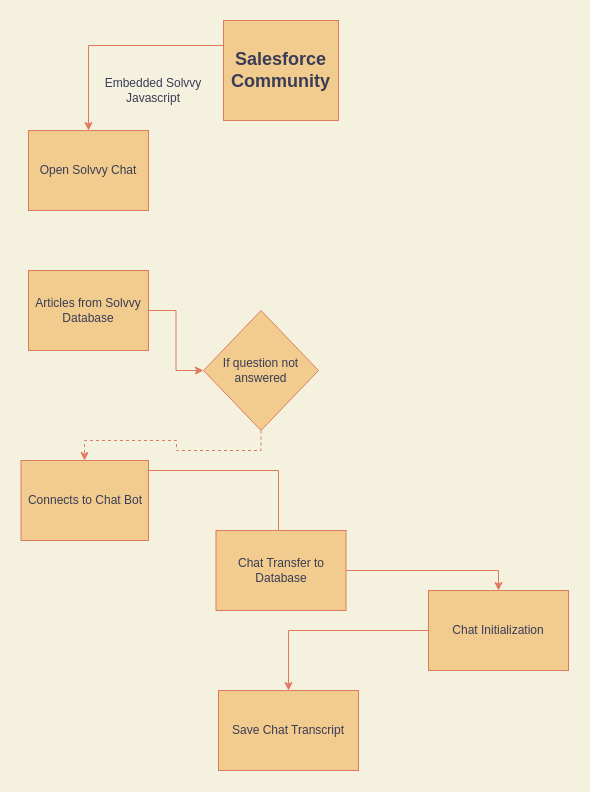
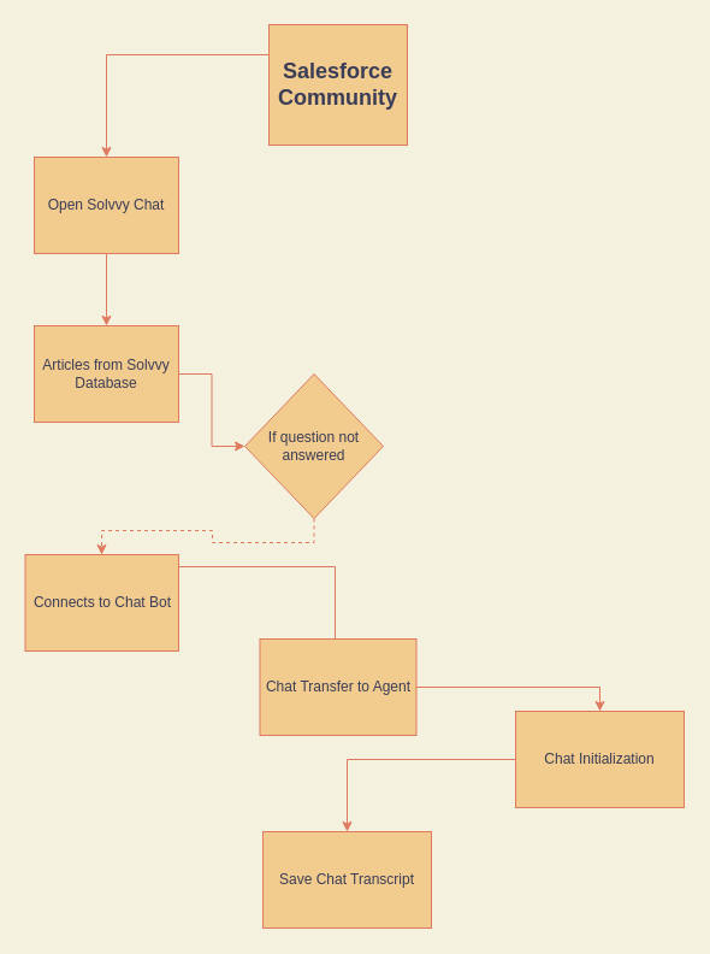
  <mxCell id="0" />
  <mxCell id="1" parent="0" />
  <mxCell id="2" style="edgeStyle=orthogonalEdgeStyle;rounded=0;orthogonalLoop=1;jettySize=auto;html=1;exitX=0;exitY=0.25;exitDx=0;exitDy=0;entryX=0.5;entryY=0;entryDx=0;entryDy=0;labelBackgroundColor=#F4F1DE;strokeColor=#E07A5F;fontColor=#393C56;" edge="1" parent="1" source="3" target="4"><mxGeometry relative="1" as="geometry" /></mxCell>
  <mxCell id="3" value="&lt;h2&gt;Salesforce Community&lt;/h2&gt;" style="rounded=0;whiteSpace=wrap;html=1;fillColor=#F2CC8F;strokeColor=#E07A5F;fontColor=#393C56;" vertex="1" parent="1"><mxGeometry x="223" y="20" width="115" height="100" as="geometry" /></mxCell>
  <mxCell id="4" value="Open Solvvy Chat" style="rounded=0;whiteSpace=wrap;html=1;fillColor=#F2CC8F;strokeColor=#E07A5F;fontColor=#393C56;" vertex="1" parent="1"><mxGeometry x="28" y="130" width="120" height="80" as="geometry" /></mxCell>
  <mxCell id="5" style="edgeStyle=orthogonalEdgeStyle;rounded=0;orthogonalLoop=1;jettySize=auto;html=1;exitX=1;exitY=0.5;exitDx=0;exitDy=0;labelBackgroundColor=#F4F1DE;strokeColor=#E07A5F;fontColor=#393C56;" edge="1" parent="1" source="13" target="6"><mxGeometry relative="1" as="geometry"><mxPoint x="256" y="340" as="targetPoint" /></mxGeometry></mxCell>
  <mxCell id="6" value="If question not answered" style="rhombus;whiteSpace=wrap;html=1;fillColor=#F2CC8F;strokeColor=#E07A5F;fontColor=#393C56;" vertex="1" parent="1"><mxGeometry x="203" y="310" width="115" height="120" as="geometry" /></mxCell>
  <mxCell id="7" style="edgeStyle=orthogonalEdgeStyle;rounded=0;orthogonalLoop=1;jettySize=auto;html=1;exitX=1;exitY=0.5;exitDx=0;exitDy=0;labelBackgroundColor=#F4F1DE;strokeColor=#E07A5F;fontColor=#393C56;entryX=0.25;entryY=0;entryDx=0;entryDy=0;" edge="1" parent="1" source="15" target="9"><mxGeometry relative="1" as="geometry"><mxPoint x="418" y="560" as="targetPoint" /><Array as="points"><mxPoint x="148" y="470" /><mxPoint x="278" y="470" /><mxPoint x="278" y="560" /><mxPoint x="248" y="560" /></Array></mxGeometry></mxCell>
  <mxCell id="8" style="edgeStyle=orthogonalEdgeStyle;rounded=0;orthogonalLoop=1;jettySize=auto;html=1;exitX=1;exitY=0.5;exitDx=0;exitDy=0;entryX=0.5;entryY=0;entryDx=0;entryDy=0;labelBackgroundColor=#F4F1DE;strokeColor=#E07A5F;fontColor=#393C56;" edge="1" parent="1" source="9" target="11"><mxGeometry relative="1" as="geometry" /></mxCell>
- <mxCell id="9" value="Chat Transfer to Database" style="rounded=0;whiteSpace=wrap;html=1;fillColor=#F2CC8F;strokeColor=#E07A5F;fontColor=#393C56;" vertex="1" parent="1"><mxGeometry x="215.5" y="530" width="130" height="80" as="geometry" /></mxCell>
+ <mxCell id="9" value="Chat Transfer to Agent" style="rounded=0;whiteSpace=wrap;html=1;fillColor=#F2CC8F;strokeColor=#E07A5F;fontColor=#393C56;" vertex="1" parent="1"><mxGeometry x="215.5" y="530" width="130" height="80" as="geometry" /></mxCell>
  <mxCell id="10" style="edgeStyle=orthogonalEdgeStyle;rounded=0;orthogonalLoop=1;jettySize=auto;html=1;entryX=0.5;entryY=0;entryDx=0;entryDy=0;labelBackgroundColor=#F4F1DE;strokeColor=#E07A5F;fontColor=#393C56;" edge="1" parent="1" source="11" target="12"><mxGeometry relative="1" as="geometry" /></mxCell>
  <mxCell id="11" value="Chat Initialization" style="rounded=0;whiteSpace=wrap;html=1;fillColor=#F2CC8F;strokeColor=#E07A5F;fontColor=#393C56;" vertex="1" parent="1"><mxGeometry x="428" y="590" width="140" height="80" as="geometry" /></mxCell>
  <mxCell id="12" value="Save&amp;nbsp;Chat Transcript" style="rounded=0;whiteSpace=wrap;html=1;fillColor=#F2CC8F;strokeColor=#E07A5F;fontColor=#393C56;" vertex="1" parent="1"><mxGeometry x="218" y="690" width="140" height="80" as="geometry" /></mxCell>
  <mxCell id="13" value="Articles from Solvvy Database" style="rounded=0;whiteSpace=wrap;html=1;fillColor=#F2CC8F;strokeColor=#E07A5F;fontColor=#393C56;" vertex="1" parent="1"><mxGeometry x="28" y="270" width="120" height="80" as="geometry" /></mxCell>
+ <mxCell id="14" style="edgeStyle=orthogonalEdgeStyle;rounded=0;orthogonalLoop=1;jettySize=auto;html=1;exitX=0.5;exitY=1;exitDx=0;exitDy=0;labelBackgroundColor=#F4F1DE;strokeColor=#E07A5F;fontColor=#393C56;" edge="1" parent="1" source="4" target="13"><mxGeometry relative="1" as="geometry"><mxPoint x="48" y="410" as="targetPoint" /><mxPoint x="88" y="210" as="sourcePoint" /></mxGeometry></mxCell>
  <mxCell id="15" value="Connects to Chat Bot" style="rounded=0;whiteSpace=wrap;html=1;fillColor=#F2CC8F;strokeColor=#E07A5F;fontColor=#393C56;" vertex="1" parent="1"><mxGeometry x="20.5" y="460" width="127.5" height="80" as="geometry" /></mxCell>
  <mxCell id="16" style="edgeStyle=orthogonalEdgeStyle;rounded=0;orthogonalLoop=1;jettySize=auto;html=1;exitX=0.5;exitY=1;exitDx=0;exitDy=0;labelBackgroundColor=#F4F1DE;strokeColor=#E07A5F;fontColor=#393C56;dashed=1;" edge="1" parent="1" source="6" target="15"><mxGeometry relative="1" as="geometry"><mxPoint x="256" y="580" as="targetPoint" /><mxPoint x="255.5" y="430" as="sourcePoint" /><Array as="points"><mxPoint x="261" y="450" /><mxPoint x="176" y="450" /><mxPoint x="176" y="440" /><mxPoint x="84" y="440" /></Array></mxGeometry></mxCell>
- <mxCell id="17" value="Embedded Solvvy Javascript" style="text;html=1;strokeColor=none;fillColor=none;align=center;verticalAlign=middle;whiteSpace=wrap;rounded=0;sketch=0;fontColor=#393C56;" vertex="1" parent="1"><mxGeometry x="98" y="70" width="110" height="40" as="geometry" /></mxCell>
  <mxCell id="18" style="edgeStyle=orthogonalEdgeStyle;curved=0;rounded=1;sketch=0;orthogonalLoop=1;jettySize=auto;html=1;exitX=0.5;exitY=1;exitDx=0;exitDy=0;strokeColor=#E07A5F;fillColor=#F2CC8F;fontColor=#393C56;" edge="1" parent="1" source="3" target="3"><mxGeometry relative="1" as="geometry" /></mxCell>
